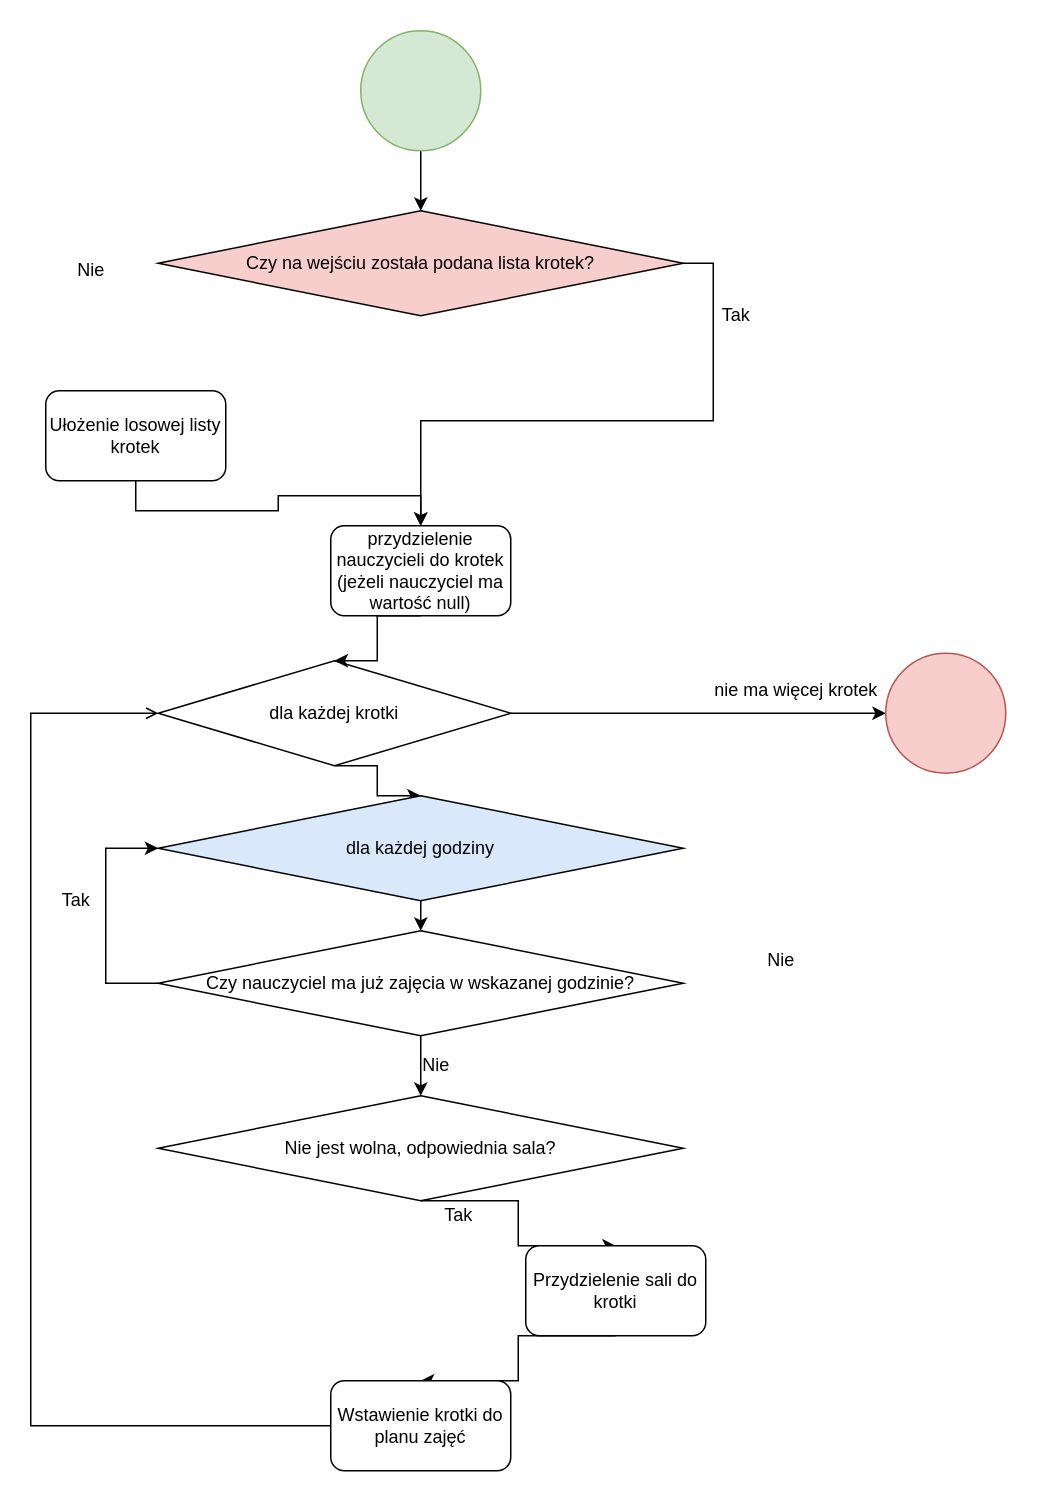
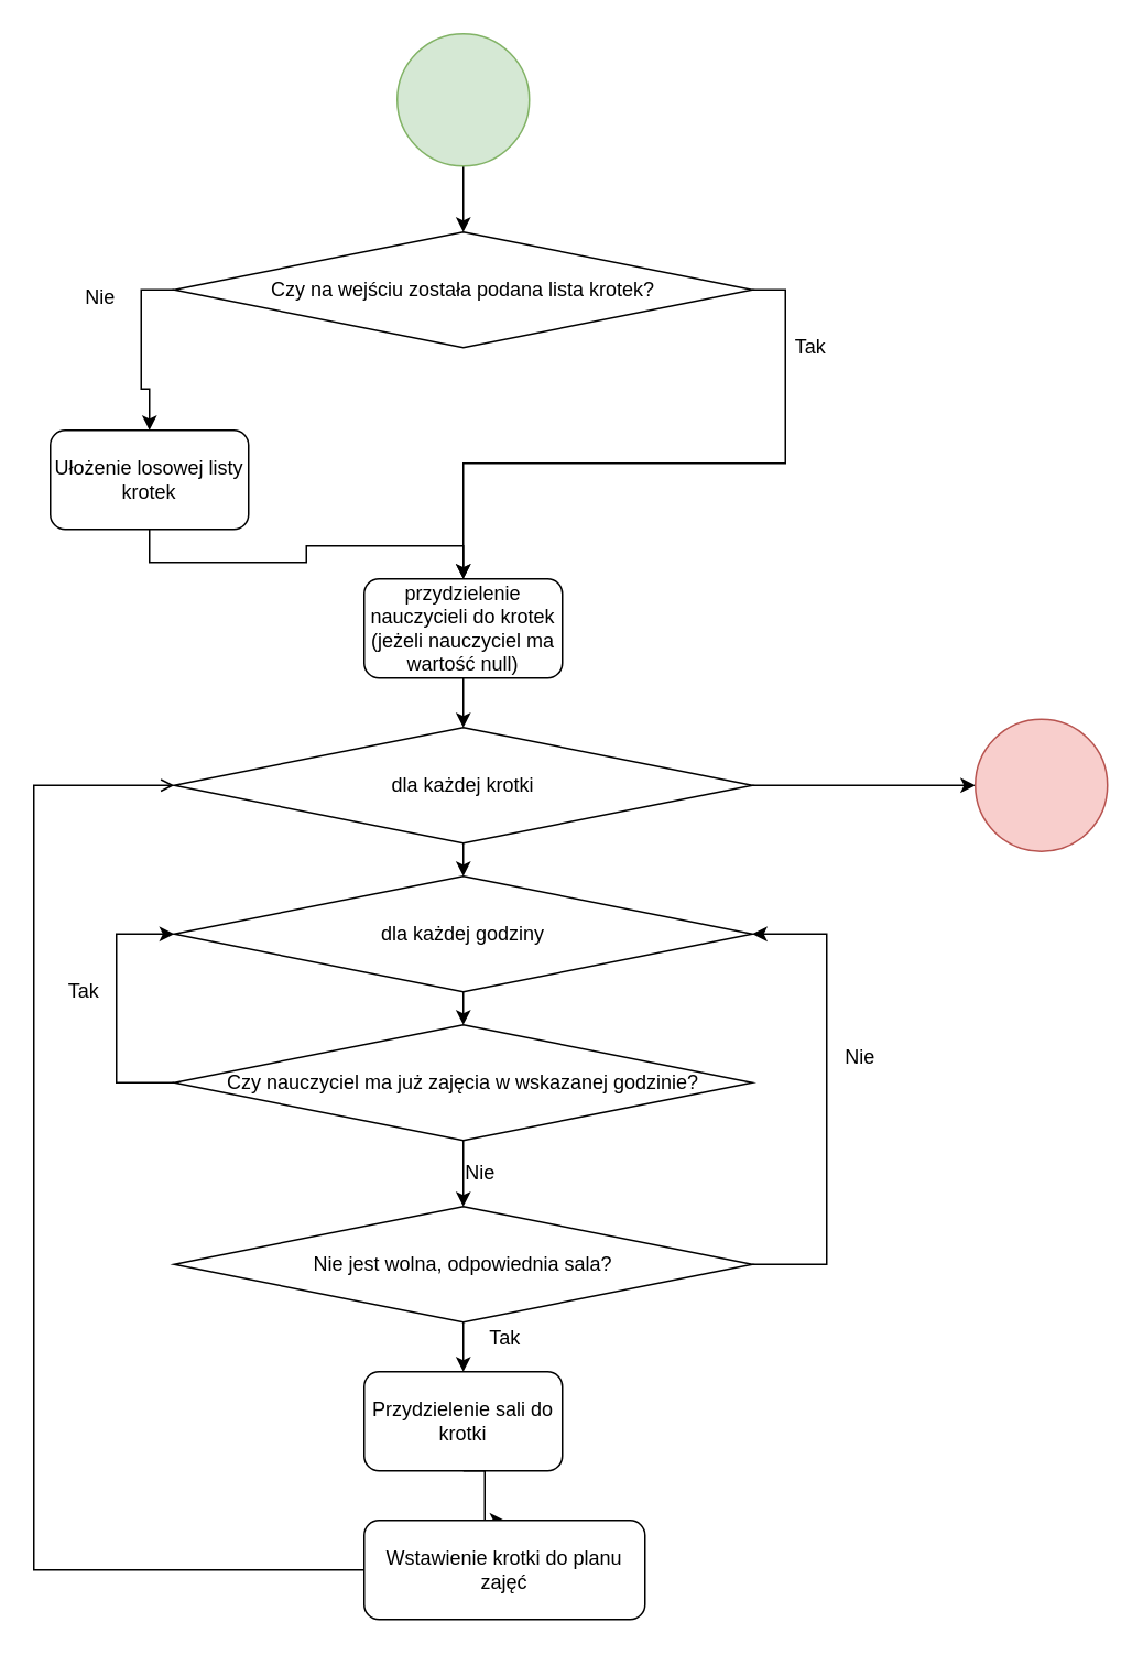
  <mxCell id="0" />
  <mxCell id="1" parent="0" />
  <mxCell id="2" style="edgeStyle=orthogonalEdgeStyle;rounded=0;orthogonalLoop=1;jettySize=auto;html=1;exitX=0.5;exitY=1;exitDx=0;exitDy=0;entryX=0.5;entryY=0;entryDx=0;entryDy=0;" edge="1" parent="1" source="3" target="6"><mxGeometry relative="1" as="geometry" /></mxCell>
  <mxCell id="3" value="" style="ellipse;whiteSpace=wrap;html=1;aspect=fixed;fillColor=#d5e8d4;strokeColor=#82b366;" vertex="1" parent="1"><mxGeometry x="240" y="20" width="80" height="80" as="geometry" /></mxCell>
+ <mxCell id="4" style="edgeStyle=orthogonalEdgeStyle;rounded=0;orthogonalLoop=1;jettySize=auto;html=1;exitX=0;exitY=0.5;exitDx=0;exitDy=0;entryX=0.5;entryY=0;entryDx=0;entryDy=0;" edge="1" parent="1" source="6" target="8"><mxGeometry relative="1" as="geometry" /></mxCell>
  <mxCell id="5" style="edgeStyle=orthogonalEdgeStyle;rounded=0;orthogonalLoop=1;jettySize=auto;html=1;exitX=1;exitY=0.5;exitDx=0;exitDy=0;entryX=0.5;entryY=0;entryDx=0;entryDy=0;" edge="1" parent="1" source="6" target="17"><mxGeometry relative="1" as="geometry"><mxPoint x="350" y="370" as="targetPoint" /></mxGeometry></mxCell>
- <mxCell id="6" value="Czy na wejściu została podana lista krotek?" style="rhombus;whiteSpace=wrap;html=1;fillColor=#f8cecc;" vertex="1" parent="1"><mxGeometry x="105" y="140" width="350" height="70" as="geometry" /></mxCell>
+ <mxCell id="6" value="Czy na wejściu została podana lista krotek?" style="rhombus;whiteSpace=wrap;html=1;" vertex="1" parent="1"><mxGeometry x="105" y="140" width="350" height="70" as="geometry" /></mxCell>
  <mxCell id="7" style="edgeStyle=orthogonalEdgeStyle;rounded=0;orthogonalLoop=1;jettySize=auto;html=1;exitX=0.5;exitY=1;exitDx=0;exitDy=0;entryX=0.5;entryY=0;entryDx=0;entryDy=0;" edge="1" parent="1" source="8" target="17"><mxGeometry relative="1" as="geometry"><mxPoint x="280" y="340" as="targetPoint" /></mxGeometry></mxCell>
  <mxCell id="8" value="Ułożenie losowej listy krotek" style="rounded=1;whiteSpace=wrap;html=1;" vertex="1" parent="1"><mxGeometry x="30" y="260" width="120" height="60" as="geometry" /></mxCell>
  <mxCell id="9" value="Nie" style="text;html=1;align=center;verticalAlign=middle;resizable=0;points=[];autosize=1;strokeColor=none;fillColor=none;" vertex="1" parent="1"><mxGeometry x="45" y="170" width="30" height="20" as="geometry" /></mxCell>
  <mxCell id="10" value="Tak" style="text;html=1;align=center;verticalAlign=middle;resizable=0;points=[];autosize=1;strokeColor=none;fillColor=none;" vertex="1" parent="1"><mxGeometry x="475" y="200" width="30" height="20" as="geometry" /></mxCell>
  <mxCell id="11" style="edgeStyle=elbowEdgeStyle;rounded=0;orthogonalLoop=1;jettySize=auto;html=1;exitX=0.5;exitY=1;exitDx=0;exitDy=0;entryX=0.5;entryY=0;entryDx=0;entryDy=0;" edge="1" parent="1" source="13" target="15"><mxGeometry relative="1" as="geometry" /></mxCell>
  <mxCell id="12" style="edgeStyle=elbowEdgeStyle;rounded=0;orthogonalLoop=1;jettySize=auto;html=1;exitX=1;exitY=0.5;exitDx=0;exitDy=0;entryX=0;entryY=0.5;entryDx=0;entryDy=0;" edge="1" parent="1" source="13" target="31"><mxGeometry relative="1" as="geometry" /></mxCell>
- <mxCell id="13" value="dla każdej krotki" style="rhombus;whiteSpace=wrap;html=1;" vertex="1" parent="1"><mxGeometry x="105" y="440" width="235" height="70" as="geometry" /></mxCell>
+ <mxCell id="13" value="dla każdej krotki" style="rhombus;whiteSpace=wrap;html=1;" vertex="1" parent="1"><mxGeometry x="105" y="440" width="350" height="70" as="geometry" /></mxCell>
  <mxCell id="14" style="edgeStyle=elbowEdgeStyle;rounded=0;orthogonalLoop=1;jettySize=auto;html=1;exitX=0.5;exitY=1;exitDx=0;exitDy=0;entryX=0.5;entryY=0;entryDx=0;entryDy=0;" edge="1" parent="1" source="15" target="20"><mxGeometry relative="1" as="geometry" /></mxCell>
- <mxCell id="15" value="dla każdej godziny" style="rhombus;whiteSpace=wrap;html=1;fillColor=#dae8fc;" vertex="1" parent="1"><mxGeometry x="105" y="530" width="350" height="70" as="geometry" /></mxCell>
+ <mxCell id="15" value="dla każdej godziny" style="rhombus;whiteSpace=wrap;html=1;" vertex="1" parent="1"><mxGeometry x="105" y="530" width="350" height="70" as="geometry" /></mxCell>
  <mxCell id="16" style="edgeStyle=elbowEdgeStyle;rounded=0;orthogonalLoop=1;jettySize=auto;html=1;exitX=0.5;exitY=1;exitDx=0;exitDy=0;entryX=0.5;entryY=0;entryDx=0;entryDy=0;" edge="1" parent="1" source="17" target="13"><mxGeometry relative="1" as="geometry" /></mxCell>
  <mxCell id="17" value="przydzielenie nauczycieli do krotek (jeżeli nauczyciel ma wartość null)" style="rounded=1;whiteSpace=wrap;html=1;" vertex="1" parent="1"><mxGeometry x="220" y="350" width="120" height="60" as="geometry" /></mxCell>
  <mxCell id="18" style="edgeStyle=elbowEdgeStyle;rounded=0;orthogonalLoop=1;jettySize=auto;html=1;exitX=0;exitY=0.5;exitDx=0;exitDy=0;entryX=0;entryY=0.5;entryDx=0;entryDy=0;" edge="1" parent="1" source="20" target="15"><mxGeometry relative="1" as="geometry"><Array as="points"><mxPoint x="70" y="610" /></Array></mxGeometry></mxCell>
  <mxCell id="19" style="edgeStyle=elbowEdgeStyle;rounded=0;orthogonalLoop=1;jettySize=auto;html=1;exitX=0.5;exitY=1;exitDx=0;exitDy=0;entryX=0.5;entryY=0;entryDx=0;entryDy=0;" edge="1" parent="1" source="20" target="23"><mxGeometry relative="1" as="geometry" /></mxCell>
  <mxCell id="20" value="Czy nauczyciel ma już zajęcia w wskazanej godzinie?" style="rhombus;whiteSpace=wrap;html=1;" vertex="1" parent="1"><mxGeometry x="105" y="620" width="350" height="70" as="geometry" /></mxCell>
+ <mxCell id="21" style="edgeStyle=elbowEdgeStyle;rounded=0;orthogonalLoop=1;jettySize=auto;html=1;exitX=1;exitY=0.5;exitDx=0;exitDy=0;entryX=1;entryY=0.5;entryDx=0;entryDy=0;" edge="1" parent="1" source="23" target="15"><mxGeometry relative="1" as="geometry"><Array as="points"><mxPoint x="500" y="665" /></Array></mxGeometry></mxCell>
  <mxCell id="22" style="edgeStyle=elbowEdgeStyle;rounded=0;orthogonalLoop=1;jettySize=auto;html=1;exitX=0.5;exitY=1;exitDx=0;exitDy=0;entryX=0.5;entryY=0;entryDx=0;entryDy=0;" edge="1" parent="1" source="23" target="28"><mxGeometry relative="1" as="geometry" /></mxCell>
  <mxCell id="23" value="Nie jest wolna, odpowiednia sala?" style="rhombus;whiteSpace=wrap;html=1;" vertex="1" parent="1"><mxGeometry x="105" y="730" width="350" height="70" as="geometry" /></mxCell>
  <mxCell id="24" value="Tak" style="text;html=1;align=center;verticalAlign=middle;resizable=0;points=[];autosize=1;strokeColor=none;fillColor=none;" vertex="1" parent="1"><mxGeometry x="35" y="590" width="30" height="20" as="geometry" /></mxCell>
  <mxCell id="25" value="Nie" style="text;html=1;align=center;verticalAlign=middle;resizable=0;points=[];autosize=1;strokeColor=none;fillColor=none;" vertex="1" parent="1"><mxGeometry x="275" y="700" width="30" height="20" as="geometry" /></mxCell>
  <mxCell id="26" value="Nie" style="text;html=1;align=center;verticalAlign=middle;resizable=0;points=[];autosize=1;strokeColor=none;fillColor=none;" vertex="1" parent="1"><mxGeometry x="505" y="630" width="30" height="20" as="geometry" /></mxCell>
  <mxCell id="27" style="edgeStyle=elbowEdgeStyle;rounded=0;orthogonalLoop=1;jettySize=auto;html=1;exitX=0.5;exitY=1;exitDx=0;exitDy=0;entryX=0.5;entryY=0;entryDx=0;entryDy=0;" edge="1" parent="1" source="28" target="30"><mxGeometry relative="1" as="geometry" /></mxCell>
- <mxCell id="28" value="Przydzielenie sali do krotki" style="rounded=1;whiteSpace=wrap;html=1;" vertex="1" parent="1"><mxGeometry x="350" y="830" width="120" height="60" as="geometry" /></mxCell>
+ <mxCell id="28" value="Przydzielenie sali do krotki" style="rounded=1;whiteSpace=wrap;html=1;" vertex="1" parent="1"><mxGeometry x="220" y="830" width="120" height="60" as="geometry" /></mxCell>
  <mxCell id="29" style="edgeStyle=elbowEdgeStyle;rounded=0;orthogonalLoop=1;jettySize=auto;html=1;exitX=0;exitY=0.5;exitDx=0;exitDy=0;entryX=0;entryY=0.5;entryDx=0;entryDy=0;endArrow=open;" edge="1" parent="1" source="30" target="13"><mxGeometry relative="1" as="geometry"><Array as="points"><mxPoint x="20" y="710" /></Array></mxGeometry></mxCell>
- <mxCell id="30" value="Wstawienie krotki do planu zajęć" style="rounded=1;whiteSpace=wrap;html=1;" vertex="1" parent="1"><mxGeometry x="220" y="920" width="120" height="60" as="geometry" /></mxCell>
+ <mxCell id="30" value="Wstawienie krotki do planu zajęć" style="rounded=1;whiteSpace=wrap;html=1;" vertex="1" parent="1"><mxGeometry x="220" y="920" width="170" height="60" as="geometry" /></mxCell>
  <mxCell id="31" value="" style="ellipse;whiteSpace=wrap;html=1;aspect=fixed;fillColor=#f8cecc;strokeColor=#b85450;" vertex="1" parent="1"><mxGeometry x="590" y="435" width="80" height="80" as="geometry" /></mxCell>
- <mxCell id="32" value="nie ma więcej krotek" style="text;html=1;align=center;verticalAlign=middle;resizable=0;points=[];autosize=1;strokeColor=none;fillColor=none;" vertex="1" parent="1"><mxGeometry x="470" y="450" width="120" height="20" as="geometry" /></mxCell>
  <mxCell id="33" value="Tak" style="text;html=1;align=center;verticalAlign=middle;resizable=0;points=[];autosize=1;strokeColor=none;fillColor=none;" vertex="1" parent="1"><mxGeometry x="290" y="800" width="30" height="20" as="geometry" /></mxCell>
